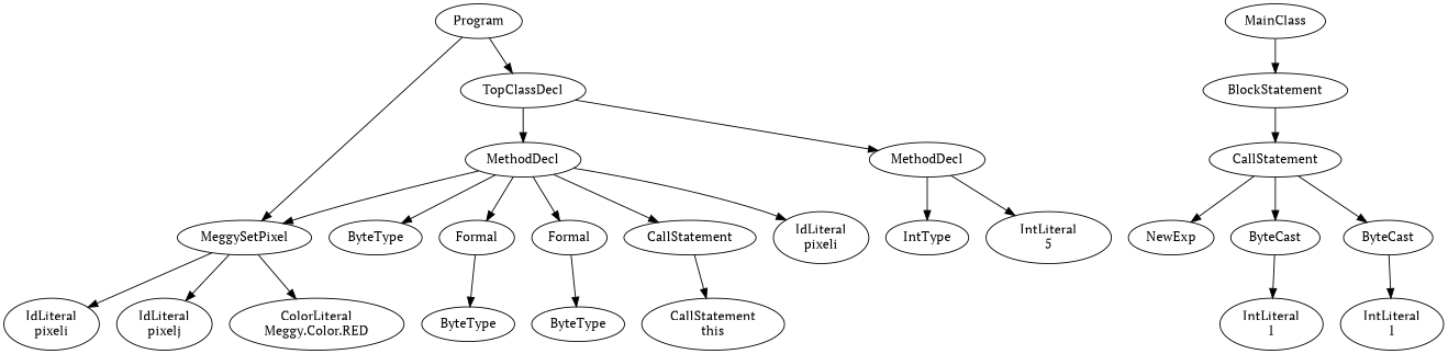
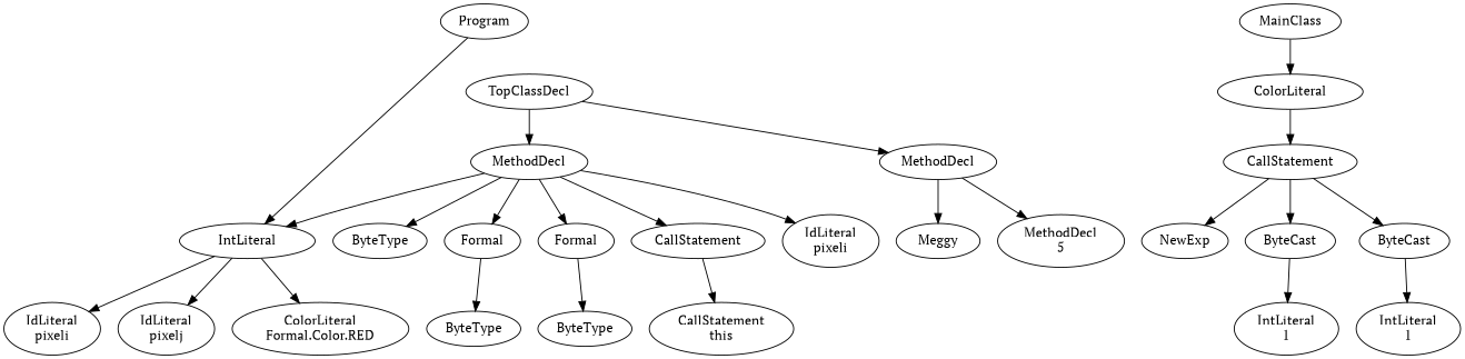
  digraph {
    fontname="PT Serif"
    node [fontname="PT Serif"]
    edge [fontname="PT Serif"]
    n1 [label=Program]
    n2 [label=TopClassDecl]
-   n3 [label=MeggySetPixel]
+   n3 [label=IntLiteral]
    n4 [label=MainClass]
-   n5 [label=BlockStatement]
+   n5 [label=ColorLiteral]
    n6 [label=MethodDecl]
    n7 [label=MethodDecl]
    n8 [label=CallStatement]
    n9 [label=NewExp]
    n10 [label=ByteCast]
    n11 [label=ByteCast]
    n12 [label="IntLiteral\n1"]
    n13 [label="IntLiteral\n1"]
    n14 [label=ByteType]
    n15 [label=Formal]
    n16 [label=Formal]
    n17 [label=CallStatement]
    n18 [label="IdLiteral\npixeli"]
-   n19 [label=IntType]
-   n20 [label="IntLiteral\n5"]
+   n19 [label=Meggy]
+   n20 [label="MethodDecl\n5"]
    n21 [label=ByteType]
    n22 [label=ByteType]
    n23 [label="IdLiteral\npixeli"]
    n24 [label="IdLiteral\npixelj"]
-   n25 [label="ColorLiteral\nMeggy.Color.RED"]
+   n25 [label="ColorLiteral\nFormal.Color.RED"]
    n26 [label="CallStatement\nthis"]
-   n1 -> n2
    n1 -> n3
    n2 -> n6
    n2 -> n7
    n3 -> n23
    n3 -> n24
    n3 -> n25
    n4 -> n5
    n5 -> n8
    n6 -> n3
    n6 -> n14
    n6 -> n15
    n6 -> n16
    n6 -> n17
    n6 -> n18
    n7 -> n19
    n7 -> n20
    n8 -> n9
    n8 -> n10
    n8 -> n11
    n10 -> n12
    n11 -> n13
    n15 -> n21
    n16 -> n22
    n17 -> n26
  }
